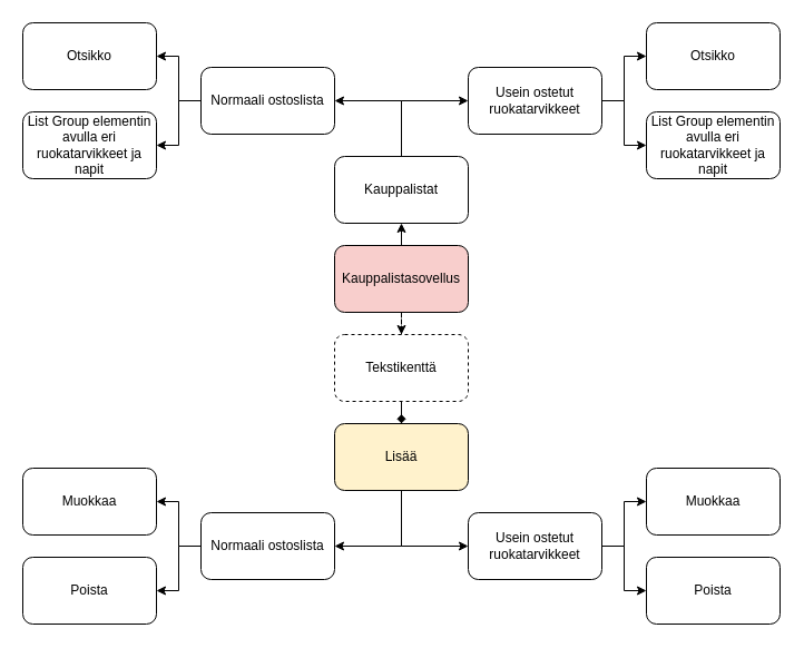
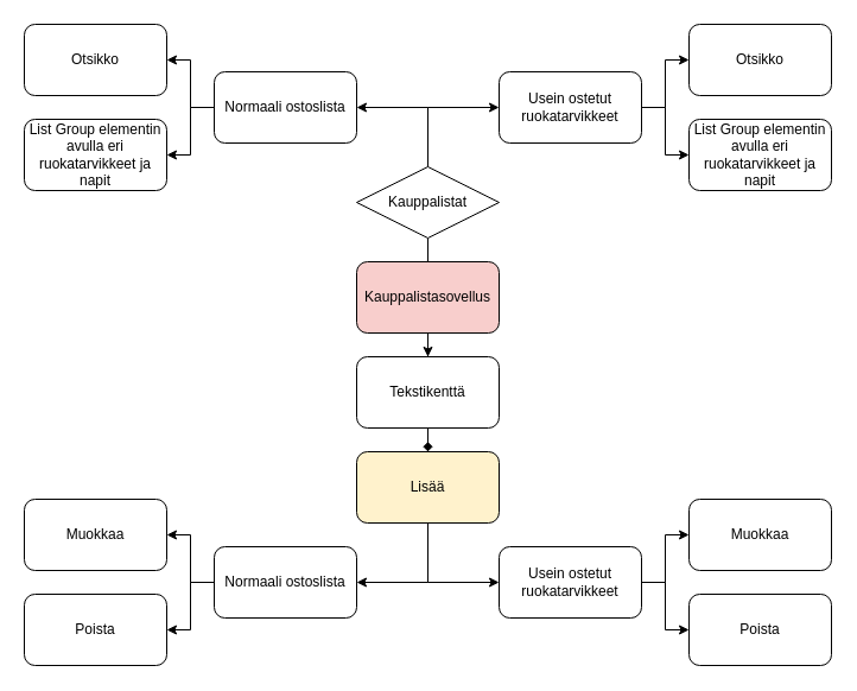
  <mxCell id="0" />
  <mxCell id="1" parent="0" />
- <mxCell id="2" style="edgeStyle=orthogonalEdgeStyle;rounded=0;orthogonalLoop=1;jettySize=auto;html=1;dashed=1;" edge="1" parent="1" source="4" target="6"><mxGeometry relative="1" as="geometry" /></mxCell>
- <mxCell id="3" style="edgeStyle=orthogonalEdgeStyle;rounded=0;orthogonalLoop=1;jettySize=auto;html=1;exitX=0.5;exitY=0;exitDx=0;exitDy=0;entryX=0.5;entryY=1;entryDx=0;entryDy=0;" edge="1" parent="1" source="4" target="22"><mxGeometry relative="1" as="geometry" /></mxCell>
+ <mxCell id="2" style="edgeStyle=orthogonalEdgeStyle;rounded=0;orthogonalLoop=1;jettySize=auto;html=1;" edge="1" parent="1" source="4" target="6"><mxGeometry relative="1" as="geometry" /></mxCell>
+ <mxCell id="3" style="edgeStyle=orthogonalEdgeStyle;rounded=0;orthogonalLoop=1;jettySize=auto;html=1;exitX=0.5;exitY=0;exitDx=0;exitDy=0;entryX=0.5;entryY=1;entryDx=0;entryDy=0;endArrow=none;" edge="1" parent="1" source="4" target="22"><mxGeometry relative="1" as="geometry" /></mxCell>
  <mxCell id="4" value="Kauppalistasovellus" style="rounded=1;whiteSpace=wrap;html=1;fillColor=#f8cecc;" vertex="1" parent="1"><mxGeometry x="300" y="220" width="120" height="60" as="geometry" /></mxCell>
  <mxCell id="5" style="edgeStyle=orthogonalEdgeStyle;rounded=0;orthogonalLoop=1;jettySize=auto;html=1;exitX=0.5;exitY=1;exitDx=0;exitDy=0;endArrow=diamond;" edge="1" parent="1" source="6" target="12"><mxGeometry relative="1" as="geometry" /></mxCell>
- <mxCell id="6" value="Tekstikenttä" style="rounded=1;whiteSpace=wrap;html=1;dashed=1;" vertex="1" parent="1"><mxGeometry x="300" y="300" width="120" height="60" as="geometry" /></mxCell>
+ <mxCell id="6" value="Tekstikenttä" style="rounded=1;whiteSpace=wrap;html=1;" vertex="1" parent="1"><mxGeometry x="300" y="300" width="120" height="60" as="geometry" /></mxCell>
  <mxCell id="7" style="edgeStyle=orthogonalEdgeStyle;rounded=0;orthogonalLoop=1;jettySize=auto;html=1;" edge="1" parent="1" source="9" target="16"><mxGeometry relative="1" as="geometry" /></mxCell>
  <mxCell id="8" style="edgeStyle=orthogonalEdgeStyle;rounded=0;orthogonalLoop=1;jettySize=auto;html=1;entryX=0;entryY=0.5;entryDx=0;entryDy=0;" edge="1" parent="1" source="9" target="17"><mxGeometry relative="1" as="geometry" /></mxCell>
  <mxCell id="9" value="Usein ostetut ruokatarvikkeet" style="rounded=1;whiteSpace=wrap;html=1;" vertex="1" parent="1"><mxGeometry x="420" y="460" width="120" height="60" as="geometry" /></mxCell>
  <mxCell id="10" style="edgeStyle=orthogonalEdgeStyle;rounded=0;orthogonalLoop=1;jettySize=auto;html=1;entryX=0;entryY=0.5;entryDx=0;entryDy=0;" edge="1" parent="1" source="12" target="9"><mxGeometry relative="1" as="geometry" /></mxCell>
  <mxCell id="11" style="edgeStyle=orthogonalEdgeStyle;rounded=0;orthogonalLoop=1;jettySize=auto;html=1;entryX=1;entryY=0.5;entryDx=0;entryDy=0;" edge="1" parent="1" source="12" target="15"><mxGeometry relative="1" as="geometry" /></mxCell>
  <mxCell id="12" value="Lisää" style="rounded=1;whiteSpace=wrap;html=1;fillColor=#fff2cc;" vertex="1" parent="1"><mxGeometry x="300" y="380" width="120" height="60" as="geometry" /></mxCell>
  <mxCell id="13" style="edgeStyle=orthogonalEdgeStyle;rounded=0;orthogonalLoop=1;jettySize=auto;html=1;" edge="1" parent="1" source="15" target="18"><mxGeometry relative="1" as="geometry" /></mxCell>
  <mxCell id="14" style="edgeStyle=orthogonalEdgeStyle;rounded=0;orthogonalLoop=1;jettySize=auto;html=1;entryX=1;entryY=0.5;entryDx=0;entryDy=0;" edge="1" parent="1" source="15" target="19"><mxGeometry relative="1" as="geometry" /></mxCell>
  <mxCell id="15" value="Normaali ostoslista" style="rounded=1;whiteSpace=wrap;html=1;" vertex="1" parent="1"><mxGeometry x="180" y="460" width="120" height="60" as="geometry" /></mxCell>
  <mxCell id="16" value="Muokkaa" style="rounded=1;whiteSpace=wrap;html=1;" vertex="1" parent="1"><mxGeometry x="580" y="420" width="120" height="60" as="geometry" /></mxCell>
  <mxCell id="17" value="Poista" style="rounded=1;whiteSpace=wrap;html=1;" vertex="1" parent="1"><mxGeometry x="580" y="500" width="120" height="60" as="geometry" /></mxCell>
  <mxCell id="18" value="Muokkaa" style="rounded=1;whiteSpace=wrap;html=1;" vertex="1" parent="1"><mxGeometry x="20" y="420" width="120" height="60" as="geometry" /></mxCell>
  <mxCell id="19" value="Poista" style="rounded=1;whiteSpace=wrap;html=1;" vertex="1" parent="1"><mxGeometry x="20" y="500" width="120" height="60" as="geometry" /></mxCell>
  <mxCell id="20" style="edgeStyle=orthogonalEdgeStyle;rounded=0;orthogonalLoop=1;jettySize=auto;html=1;entryX=1;entryY=0.5;entryDx=0;entryDy=0;" edge="1" parent="1" source="22" target="25"><mxGeometry relative="1" as="geometry" /></mxCell>
  <mxCell id="21" style="edgeStyle=orthogonalEdgeStyle;rounded=0;orthogonalLoop=1;jettySize=auto;html=1;entryX=0;entryY=0.5;entryDx=0;entryDy=0;" edge="1" parent="1" source="22" target="28"><mxGeometry relative="1" as="geometry" /></mxCell>
- <mxCell id="22" value="Kauppalistat" style="rounded=1;whiteSpace=wrap;html=1;" vertex="1" parent="1"><mxGeometry x="300" y="140" width="120" height="60" as="geometry" /></mxCell>
+ <mxCell id="22" value="Kauppalistat" style="rhombus;whiteSpace=wrap;html=1;" vertex="1" parent="1"><mxGeometry x="300" y="140" width="120" height="60" as="geometry" /></mxCell>
  <mxCell id="23" style="edgeStyle=orthogonalEdgeStyle;rounded=0;orthogonalLoop=1;jettySize=auto;html=1;" edge="1" parent="1" source="25" target="31"><mxGeometry relative="1" as="geometry" /></mxCell>
  <mxCell id="24" style="edgeStyle=orthogonalEdgeStyle;rounded=0;orthogonalLoop=1;jettySize=auto;html=1;" edge="1" parent="1" source="25" target="32"><mxGeometry relative="1" as="geometry" /></mxCell>
  <mxCell id="25" value="Normaali ostoslista" style="rounded=1;whiteSpace=wrap;html=1;" vertex="1" parent="1"><mxGeometry x="180" y="60" width="120" height="60" as="geometry" /></mxCell>
  <mxCell id="26" style="edgeStyle=orthogonalEdgeStyle;rounded=0;orthogonalLoop=1;jettySize=auto;html=1;" edge="1" parent="1" source="28" target="29"><mxGeometry relative="1" as="geometry" /></mxCell>
  <mxCell id="27" style="edgeStyle=orthogonalEdgeStyle;rounded=0;orthogonalLoop=1;jettySize=auto;html=1;" edge="1" parent="1" source="28" target="30"><mxGeometry relative="1" as="geometry" /></mxCell>
  <mxCell id="28" value="Usein ostetut ruokatarvikkeet" style="rounded=1;whiteSpace=wrap;html=1;" vertex="1" parent="1"><mxGeometry x="420" y="60" width="120" height="60" as="geometry" /></mxCell>
  <mxCell id="29" value="Otsikko" style="rounded=1;whiteSpace=wrap;html=1;" vertex="1" parent="1"><mxGeometry x="580" y="20" width="120" height="60" as="geometry" /></mxCell>
  <mxCell id="30" value="List Group elementin avulla eri ruokatarvikkeet ja napit" style="rounded=1;whiteSpace=wrap;html=1;" vertex="1" parent="1"><mxGeometry x="580" y="100" width="120" height="60" as="geometry" /></mxCell>
  <mxCell id="31" value="Otsikko" style="rounded=1;whiteSpace=wrap;html=1;" vertex="1" parent="1"><mxGeometry x="20" y="20" width="120" height="60" as="geometry" /></mxCell>
  <mxCell id="32" value="&lt;span&gt;List Group elementin avulla eri ruokatarvikkeet ja napit&lt;/span&gt;" style="rounded=1;whiteSpace=wrap;html=1;" vertex="1" parent="1"><mxGeometry x="20" y="100" width="120" height="60" as="geometry" /></mxCell>
